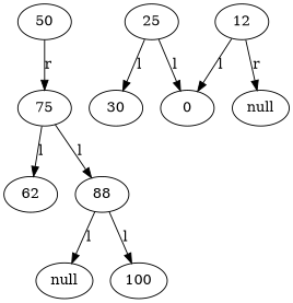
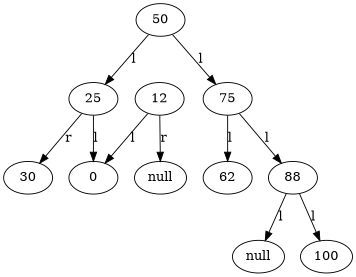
  digraph {
    50
    25
    75
    n4 [label=30]
    0
    62
    88
    12
    n9 [label=null]
    n10 [label=null]
    100
-   50 -> 75 [label=r]
-   25 -> n4 [label=l]
+   50 -> 25 [label=l]
+   50 -> 75 [label=l]
+   25 -> n4 [label=r]
    25 -> 0 [label=l]
    75 -> 62 [label=l]
    75 -> 88 [label=l]
    88 -> n10 [label=l]
    88 -> 100 [label=l]
    12 -> 0 [label=l]
    12 -> n9 [label=r]
  }
